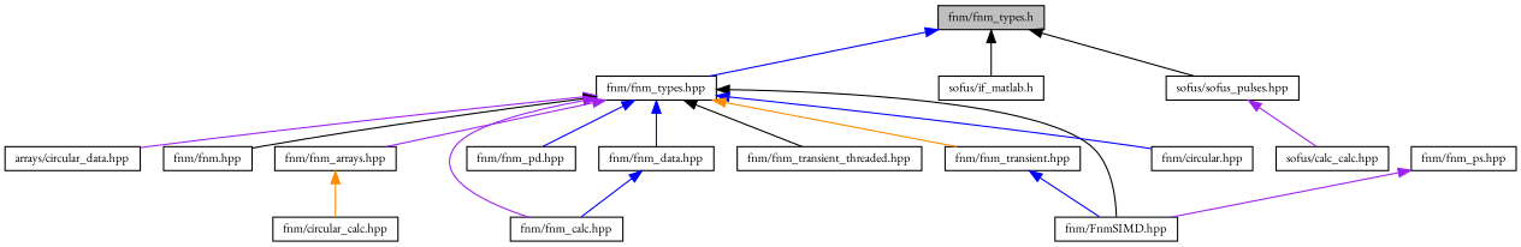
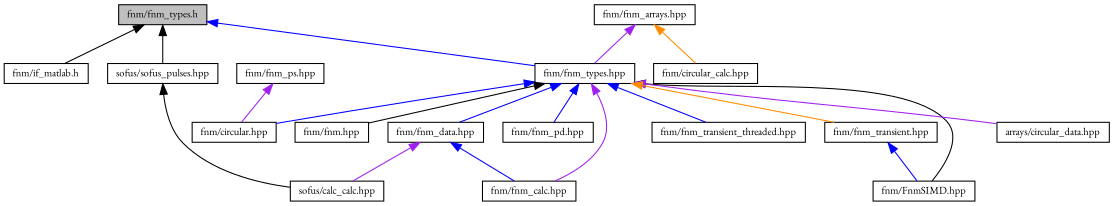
  digraph {
    fontname="EB Garamond"
    node [color=black fillcolor=white fontname="EB Garamond" fontsize=10 shape=record style=filled]
    edge [color=blue dir=back fontname="EB Garamond" fontsize=10 labelfontname=Helvetica labelfontsize=10 style=solid]
    n1 [fillcolor=grey75 fontcolor=black height=0.2 label="fnm/fnm_types.h" width=0.4]
    n2 [height=0.2 label="fnm/fnm_types.hpp" width=0.4]
-   n3 [height=0.2 label="sofus/if_matlab.h" width=0.4]
+   n3 [height=0.2 label="fnm/if_matlab.h" width=0.4]
    n4 [height=0.2 label="sofus/sofus_pulses.hpp" width=0.4]
    n5 [height=0.2 label="fnm/FnmSIMD.hpp" width=0.4]
    n6 [height=0.2 label="fnm/circular.hpp" width=0.4]
    n7 [height=0.2 label="arrays/circular_data.hpp" width=0.4]
    n8 [height=0.2 label="fnm/fnm.hpp" width=0.4]
    n9 [height=0.2 label="fnm/fnm_arrays.hpp" width=0.4]
    n10 [height=0.2 label="fnm/fnm_data.hpp" width=0.4]
    n11 [height=0.2 label="fnm/fnm_pd.hpp" width=0.4]
    n12 [height=0.2 label="fnm/fnm_transient.hpp" width=0.4]
    n13 [height=0.2 label="fnm/fnm_transient_threaded.hpp" width=0.4]
    n14 [height=0.2 label="fnm/fnm_calc.hpp" width=0.4]
    n15 [height=0.2 label="sofus/calc_calc.hpp" width=0.4]
    n16 [height=0.2 label="fnm/circular_calc.hpp" width=0.4]
    n17 [height=0.2 label="fnm/fnm_ps.hpp" width=0.4]
    n1 -> n2
    n1 -> n3 [color=black]
    n1 -> n4 [color=black]
    n2 -> n5 [color=black]
    n2 -> n6
    n2 -> n7 [color=purple]
    n2 -> n8 [color=black]
-   n2 -> n9 [color=purple]
+   n9 -> n2 [color=purple]
    n2 -> n10
    n2 -> n11
    n2 -> n12 [color=darkorange]
-   n2 -> n13 [color=black]
+   n2 -> n13
    n2 -> n14 [color=purple]
-   n4 -> n15 [color=purple]
+   n4 -> n15 [color=black]
    n9 -> n16 [color=darkorange]
    n10 -> n14
+   n10 -> n15 [color=purple]
    n12 -> n5
-   n17 -> n5 [color=purple]
+   n17 -> n6 [color=purple]
  }
